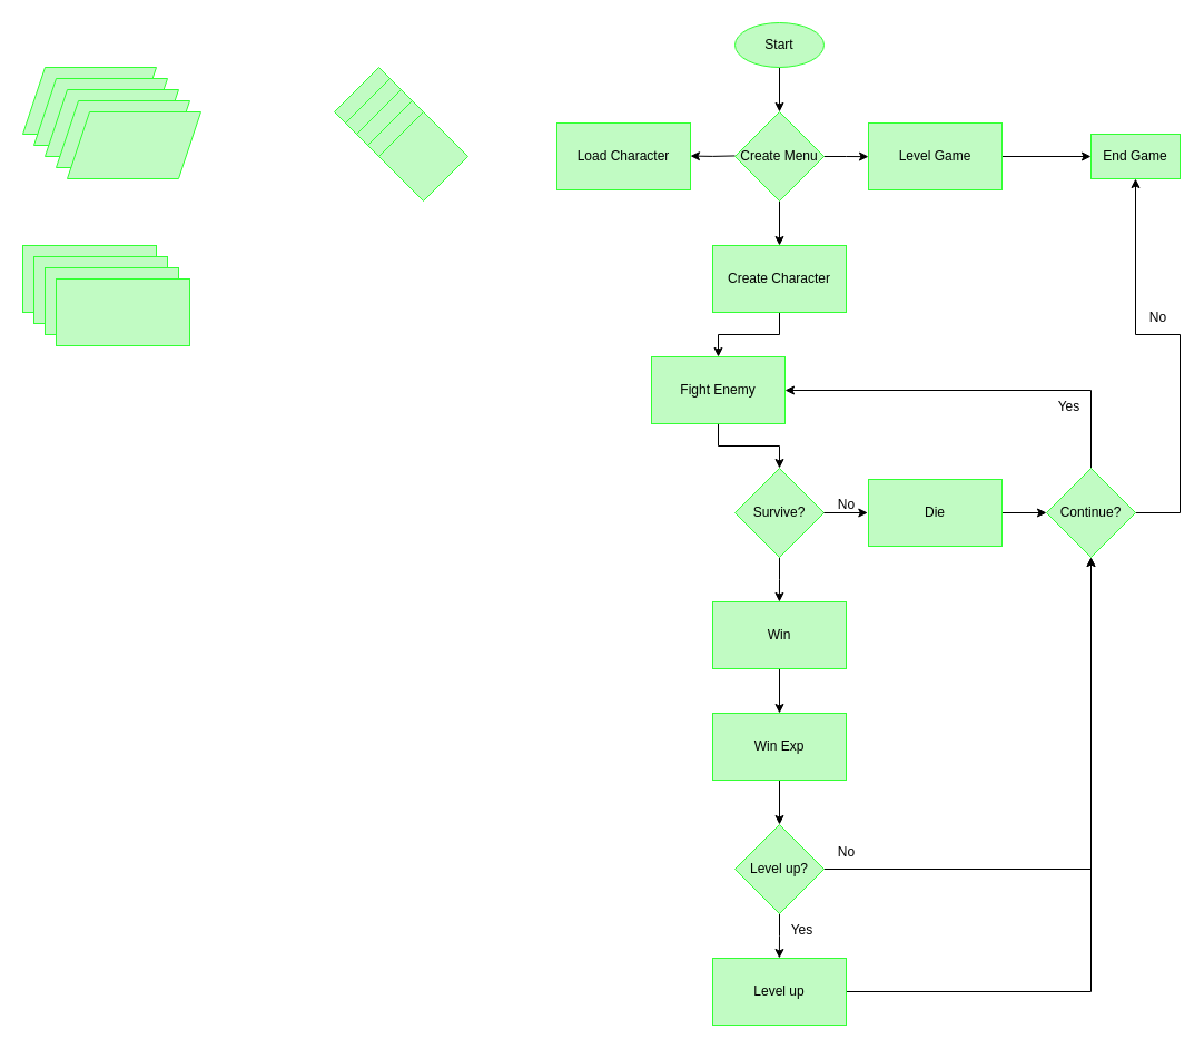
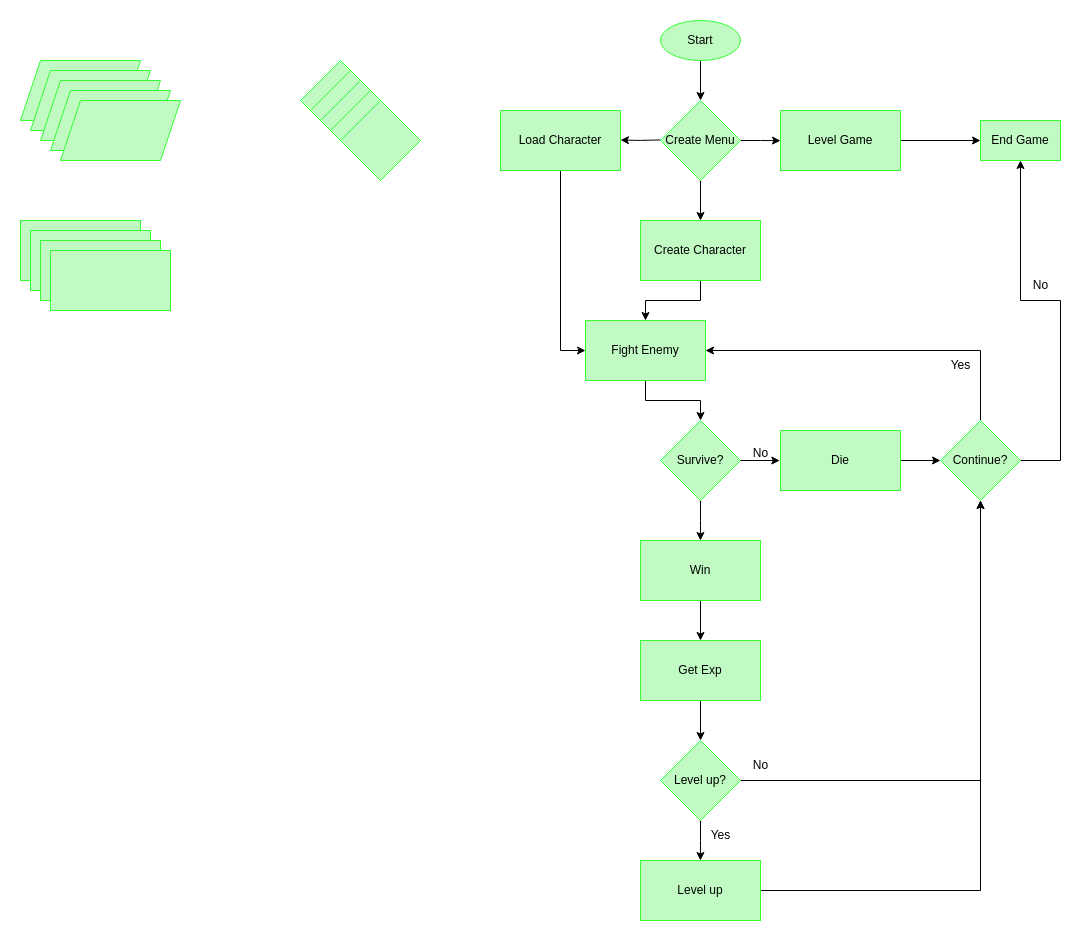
  <mxCell id="0" />
  <mxCell id="1" parent="0" />
  <mxCell id="2" style="edgeStyle=orthogonalEdgeStyle;rounded=0;orthogonalLoop=1;jettySize=auto;html=1;exitX=0.5;exitY=1;exitDx=0;exitDy=0;entryX=0.5;entryY=0;entryDx=0;entryDy=0;" parent="1" source="3" target="11" edge="1"><mxGeometry relative="1" as="geometry" /></mxCell>
  <mxCell id="3" value="Start" style="ellipse;whiteSpace=wrap;html=1;strokeColor=#33FF33;fillColor=#C1FBC3;" parent="1" vertex="1"><mxGeometry x="660" y="20" width="80" height="40" as="geometry" /></mxCell>
  <mxCell id="4" style="edgeStyle=orthogonalEdgeStyle;rounded=0;orthogonalLoop=1;jettySize=auto;html=1;exitX=1;exitY=0.5;exitDx=0;exitDy=0;entryX=0.5;entryY=1;entryDx=0;entryDy=0;" parent="1" source="6" target="14" edge="1"><mxGeometry relative="1" as="geometry"><Array as="points"><mxPoint x="1060" y="460" /><mxPoint x="1060" y="300" /><mxPoint x="1020" y="300" /></Array></mxGeometry></mxCell>
  <mxCell id="5" style="edgeStyle=orthogonalEdgeStyle;rounded=0;orthogonalLoop=1;jettySize=auto;html=1;exitX=0.5;exitY=0;exitDx=0;exitDy=0;entryX=1;entryY=0.5;entryDx=0;entryDy=0;" parent="1" source="6" target="16" edge="1"><mxGeometry relative="1" as="geometry" /></mxCell>
  <mxCell id="6" value="Continue?" style="rhombus;whiteSpace=wrap;html=1;strokeColor=#33FF33;fillColor=#C1FBC3;" parent="1" vertex="1"><mxGeometry x="940" y="420" width="80" height="80" as="geometry" /></mxCell>
  <mxCell id="7" value="" style="rhombus;whiteSpace=wrap;html=1;strokeColor=#33FF33;fillColor=#C1FBC3;" parent="1" vertex="1"><mxGeometry x="300" y="60" width="80" height="80" as="geometry" /></mxCell>
  <mxCell id="8" style="edgeStyle=orthogonalEdgeStyle;rounded=0;orthogonalLoop=1;jettySize=auto;html=1;exitX=1;exitY=0.5;exitDx=0;exitDy=0;" parent="1" source="11" edge="1"><mxGeometry relative="1" as="geometry"><mxPoint x="780" y="140.143" as="targetPoint" /></mxGeometry></mxCell>
  <mxCell id="9" style="edgeStyle=orthogonalEdgeStyle;rounded=0;orthogonalLoop=1;jettySize=auto;html=1;exitX=0;exitY=0.5;exitDx=0;exitDy=0;" parent="1" edge="1"><mxGeometry relative="1" as="geometry"><mxPoint x="620" y="139.583" as="targetPoint" /><mxPoint x="660" y="139.44" as="sourcePoint" /></mxGeometry></mxCell>
  <mxCell id="10" style="edgeStyle=orthogonalEdgeStyle;rounded=0;orthogonalLoop=1;jettySize=auto;html=1;exitX=0.5;exitY=1;exitDx=0;exitDy=0;entryX=0.5;entryY=0;entryDx=0;entryDy=0;" parent="1" source="11" target="21" edge="1"><mxGeometry relative="1" as="geometry" /></mxCell>
  <mxCell id="11" value="Create Menu" style="rhombus;whiteSpace=wrap;html=1;strokeColor=#33FF33;fillColor=#C1FBC3;" parent="1" vertex="1"><mxGeometry x="660" y="100" width="80" height="80" as="geometry" /></mxCell>
  <mxCell id="12" style="edgeStyle=orthogonalEdgeStyle;rounded=0;orthogonalLoop=1;jettySize=auto;html=1;exitX=1;exitY=0.5;exitDx=0;exitDy=0;entryX=0;entryY=0.5;entryDx=0;entryDy=0;" parent="1" source="13" target="14" edge="1"><mxGeometry relative="1" as="geometry" /></mxCell>
  <mxCell id="13" value="Level Game" style="rounded=0;whiteSpace=wrap;html=1;strokeColor=#33FF33;fillColor=#C1FBC3;" parent="1" vertex="1"><mxGeometry x="780" y="110" width="120" height="60" as="geometry" /></mxCell>
  <mxCell id="14" value="End Game" style="whiteSpace=wrap;html=1;strokeColor=#33FF33;fillColor=#C1FBC3;rounded=0;" parent="1" vertex="1"><mxGeometry x="980" y="120" width="80" height="40" as="geometry" /></mxCell>
  <mxCell id="15" style="edgeStyle=orthogonalEdgeStyle;rounded=0;orthogonalLoop=1;jettySize=auto;html=1;exitX=0.5;exitY=1;exitDx=0;exitDy=0;entryX=0.5;entryY=0;entryDx=0;entryDy=0;" parent="1" source="16" target="23" edge="1"><mxGeometry relative="1" as="geometry" /></mxCell>
  <mxCell id="16" value="Fight Enemy" style="rounded=0;whiteSpace=wrap;html=1;strokeColor=#33FF33;fillColor=#C1FBC3;" parent="1" vertex="1"><mxGeometry x="585" y="320" width="120" height="60" as="geometry" /></mxCell>
  <mxCell id="17" value="" style="rounded=0;whiteSpace=wrap;html=1;strokeColor=#33FF33;fillColor=#C1FBC3;" parent="1" vertex="1"><mxGeometry x="20" y="220" width="120" height="60" as="geometry" /></mxCell>
+ <mxCell id="18" style="edgeStyle=orthogonalEdgeStyle;rounded=0;orthogonalLoop=1;jettySize=auto;html=1;exitX=0.5;exitY=1;exitDx=0;exitDy=0;entryX=0;entryY=0.5;entryDx=0;entryDy=0;" parent="1" source="19" target="16" edge="1"><mxGeometry relative="1" as="geometry" /></mxCell>
  <mxCell id="19" value="Load Character" style="rounded=0;whiteSpace=wrap;html=1;strokeColor=#33FF33;fillColor=#C1FBC3;" parent="1" vertex="1"><mxGeometry x="500" y="110" width="120" height="60" as="geometry" /></mxCell>
  <mxCell id="20" style="edgeStyle=orthogonalEdgeStyle;rounded=0;orthogonalLoop=1;jettySize=auto;html=1;exitX=0.5;exitY=1;exitDx=0;exitDy=0;entryX=0.5;entryY=0;entryDx=0;entryDy=0;" parent="1" source="21" target="16" edge="1"><mxGeometry relative="1" as="geometry" /></mxCell>
  <mxCell id="21" value="Create Character" style="rounded=0;whiteSpace=wrap;html=1;strokeColor=#33FF33;fillColor=#C1FBC3;" parent="1" vertex="1"><mxGeometry x="640" y="220" width="120" height="60" as="geometry" /></mxCell>
  <mxCell id="22" style="edgeStyle=orthogonalEdgeStyle;rounded=0;orthogonalLoop=1;jettySize=auto;html=1;exitX=0.5;exitY=1;exitDx=0;exitDy=0;" parent="1" source="23" edge="1"><mxGeometry relative="1" as="geometry"><mxPoint x="699.923" y="540" as="targetPoint" /></mxGeometry></mxCell>
  <mxCell id="23" value="Survive?" style="rhombus;whiteSpace=wrap;html=1;strokeColor=#33FF33;fillColor=#C1FBC3;" parent="1" vertex="1"><mxGeometry x="660" y="420" width="80" height="80" as="geometry" /></mxCell>
  <mxCell id="24" style="edgeStyle=orthogonalEdgeStyle;rounded=0;orthogonalLoop=1;jettySize=auto;html=1;exitX=0.5;exitY=1;exitDx=0;exitDy=0;" parent="1" source="26" edge="1"><mxGeometry relative="1" as="geometry"><mxPoint x="699.895" y="860" as="targetPoint" /></mxGeometry></mxCell>
  <mxCell id="25" style="edgeStyle=orthogonalEdgeStyle;rounded=0;orthogonalLoop=1;jettySize=auto;html=1;exitX=1;exitY=0.5;exitDx=0;exitDy=0;entryX=0.5;entryY=1;entryDx=0;entryDy=0;" parent="1" source="26" target="6" edge="1"><mxGeometry relative="1" as="geometry" /></mxCell>
  <mxCell id="26" value="Level up?" style="rhombus;whiteSpace=wrap;html=1;strokeColor=#33FF33;fillColor=#C1FBC3;" parent="1" vertex="1"><mxGeometry x="660" y="740" width="80" height="80" as="geometry" /></mxCell>
  <mxCell id="27" value="" style="shape=parallelogram;perimeter=parallelogramPerimeter;whiteSpace=wrap;html=1;fixedSize=1;strokeColor=#33FF33;fillColor=#C1FBC3;" parent="1" vertex="1"><mxGeometry x="20" y="60" width="120" height="60" as="geometry" /></mxCell>
  <mxCell id="28" value="No" style="text;html=1;align=center;verticalAlign=middle;resizable=0;points=[];autosize=1;strokeColor=none;fillColor=none;" parent="1" vertex="1"><mxGeometry x="740" y="438" width="40" height="30" as="geometry" /></mxCell>
  <mxCell id="29" style="edgeStyle=orthogonalEdgeStyle;rounded=0;orthogonalLoop=1;jettySize=auto;html=1;exitX=0.5;exitY=1;exitDx=0;exitDy=0;" parent="1" source="30" target="26" edge="1"><mxGeometry relative="1" as="geometry" /></mxCell>
- <mxCell id="30" value="Win Exp" style="rounded=0;whiteSpace=wrap;html=1;strokeColor=#33FF33;fillColor=#C1FBC3;" parent="1" vertex="1"><mxGeometry x="640" y="640" width="120" height="60" as="geometry" /></mxCell>
+ <mxCell id="30" value="Get Exp" style="rounded=0;whiteSpace=wrap;html=1;strokeColor=#33FF33;fillColor=#C1FBC3;" parent="1" vertex="1"><mxGeometry x="640" y="640" width="120" height="60" as="geometry" /></mxCell>
  <mxCell id="31" style="edgeStyle=orthogonalEdgeStyle;rounded=0;orthogonalLoop=1;jettySize=auto;html=1;exitX=0.5;exitY=1;exitDx=0;exitDy=0;entryX=0.5;entryY=0;entryDx=0;entryDy=0;" parent="1" source="32" target="30" edge="1"><mxGeometry relative="1" as="geometry" /></mxCell>
  <mxCell id="32" value="Win" style="rounded=0;whiteSpace=wrap;html=1;strokeColor=#33FF33;fillColor=#C1FBC3;" parent="1" vertex="1"><mxGeometry x="640" y="540" width="120" height="60" as="geometry" /></mxCell>
  <mxCell id="33" style="edgeStyle=orthogonalEdgeStyle;rounded=0;orthogonalLoop=1;jettySize=auto;html=1;exitX=1;exitY=0.5;exitDx=0;exitDy=0;entryX=0;entryY=0.5;entryDx=0;entryDy=0;" parent="1" source="34" target="6" edge="1"><mxGeometry relative="1" as="geometry" /></mxCell>
  <mxCell id="34" value="Die" style="rounded=0;whiteSpace=wrap;html=1;strokeColor=#33FF33;fillColor=#C1FBC3;" parent="1" vertex="1"><mxGeometry x="780" y="430" width="120" height="60" as="geometry" /></mxCell>
  <mxCell id="35" style="edgeStyle=orthogonalEdgeStyle;rounded=0;orthogonalLoop=1;jettySize=auto;html=1;exitX=1;exitY=0.5;exitDx=0;exitDy=0;entryX=0.982;entryY=0.752;entryDx=0;entryDy=0;entryPerimeter=0;" parent="1" source="23" target="28" edge="1"><mxGeometry relative="1" as="geometry" /></mxCell>
  <mxCell id="36" value="No" style="text;html=1;align=center;verticalAlign=middle;resizable=0;points=[];autosize=1;strokeColor=none;fillColor=none;" parent="1" vertex="1"><mxGeometry x="1020" y="270" width="40" height="30" as="geometry" /></mxCell>
  <mxCell id="37" value="Yes" style="text;html=1;align=center;verticalAlign=middle;resizable=0;points=[];autosize=1;strokeColor=none;fillColor=none;" parent="1" vertex="1"><mxGeometry x="940" y="350" width="40" height="30" as="geometry" /></mxCell>
  <mxCell id="38" value="Yes" style="text;html=1;align=center;verticalAlign=middle;resizable=0;points=[];autosize=1;strokeColor=none;fillColor=none;" parent="1" vertex="1"><mxGeometry x="700" y="820" width="40" height="30" as="geometry" /></mxCell>
  <mxCell id="39" value="No" style="text;html=1;align=center;verticalAlign=middle;resizable=0;points=[];autosize=1;strokeColor=none;fillColor=none;" parent="1" vertex="1"><mxGeometry x="740" y="750" width="40" height="30" as="geometry" /></mxCell>
  <mxCell id="40" value="" style="rhombus;whiteSpace=wrap;html=1;strokeColor=#33FF33;fillColor=#C1FBC3;" parent="1" vertex="1"><mxGeometry x="310" y="70" width="80" height="80" as="geometry" /></mxCell>
  <mxCell id="41" value="" style="rhombus;whiteSpace=wrap;html=1;strokeColor=#33FF33;fillColor=#C1FBC3;" parent="1" vertex="1"><mxGeometry x="320" y="80" width="80" height="80" as="geometry" /></mxCell>
  <mxCell id="42" value="" style="rhombus;whiteSpace=wrap;html=1;strokeColor=#33FF33;fillColor=#C1FBC3;" parent="1" vertex="1"><mxGeometry x="330" y="90" width="80" height="80" as="geometry" /></mxCell>
  <mxCell id="43" value="" style="rhombus;whiteSpace=wrap;html=1;strokeColor=#33FF33;fillColor=#C1FBC3;" parent="1" vertex="1"><mxGeometry y="100" width="80" height="80" as="geometry" x="340" /></mxCell>
  <mxCell id="44" value="" style="rounded=0;whiteSpace=wrap;html=1;strokeColor=#33FF33;fillColor=#C1FBC3;" parent="1" vertex="1"><mxGeometry x="30" y="230" width="120" height="60" as="geometry" /></mxCell>
  <mxCell id="45" value="" style="rounded=0;whiteSpace=wrap;html=1;strokeColor=#33FF33;fillColor=#C1FBC3;" parent="1" vertex="1"><mxGeometry x="40" y="240" width="120" height="60" as="geometry" /></mxCell>
  <mxCell id="46" value="" style="rounded=0;whiteSpace=wrap;html=1;strokeColor=#33FF33;fillColor=#C1FBC3;" parent="1" vertex="1"><mxGeometry x="50" y="250" width="120" height="60" as="geometry" /></mxCell>
  <mxCell id="47" style="edgeStyle=orthogonalEdgeStyle;rounded=0;orthogonalLoop=1;jettySize=auto;html=1;exitX=1;exitY=0.5;exitDx=0;exitDy=0;entryX=0.5;entryY=1;entryDx=0;entryDy=0;" parent="1" source="48" target="6" edge="1"><mxGeometry relative="1" as="geometry" /></mxCell>
  <mxCell id="48" value="Level up" style="rounded=0;whiteSpace=wrap;html=1;strokeColor=#33FF33;fillColor=#C1FBC3;" parent="1" vertex="1"><mxGeometry x="640" y="860" width="120" height="60" as="geometry" /></mxCell>
  <mxCell id="49" value="" style="shape=parallelogram;perimeter=parallelogramPerimeter;whiteSpace=wrap;html=1;fixedSize=1;strokeColor=#33FF33;fillColor=#C1FBC3;" parent="1" vertex="1"><mxGeometry x="30" y="70" width="120" height="60" as="geometry" /></mxCell>
  <mxCell id="50" value="" style="shape=parallelogram;perimeter=parallelogramPerimeter;whiteSpace=wrap;html=1;fixedSize=1;strokeColor=#33FF33;fillColor=#C1FBC3;" parent="1" vertex="1"><mxGeometry x="40" y="80" width="120" height="60" as="geometry" /></mxCell>
  <mxCell id="51" value="" style="shape=parallelogram;perimeter=parallelogramPerimeter;whiteSpace=wrap;html=1;fixedSize=1;strokeColor=#33FF33;fillColor=#C1FBC3;" parent="1" vertex="1"><mxGeometry x="50" y="90" width="120" height="60" as="geometry" /></mxCell>
  <mxCell id="52" value="" style="shape=parallelogram;perimeter=parallelogramPerimeter;whiteSpace=wrap;html=1;fixedSize=1;strokeColor=#33FF33;fillColor=#C1FBC3;" parent="1" vertex="1"><mxGeometry x="60" y="100" width="120" height="60" as="geometry" /></mxCell>
